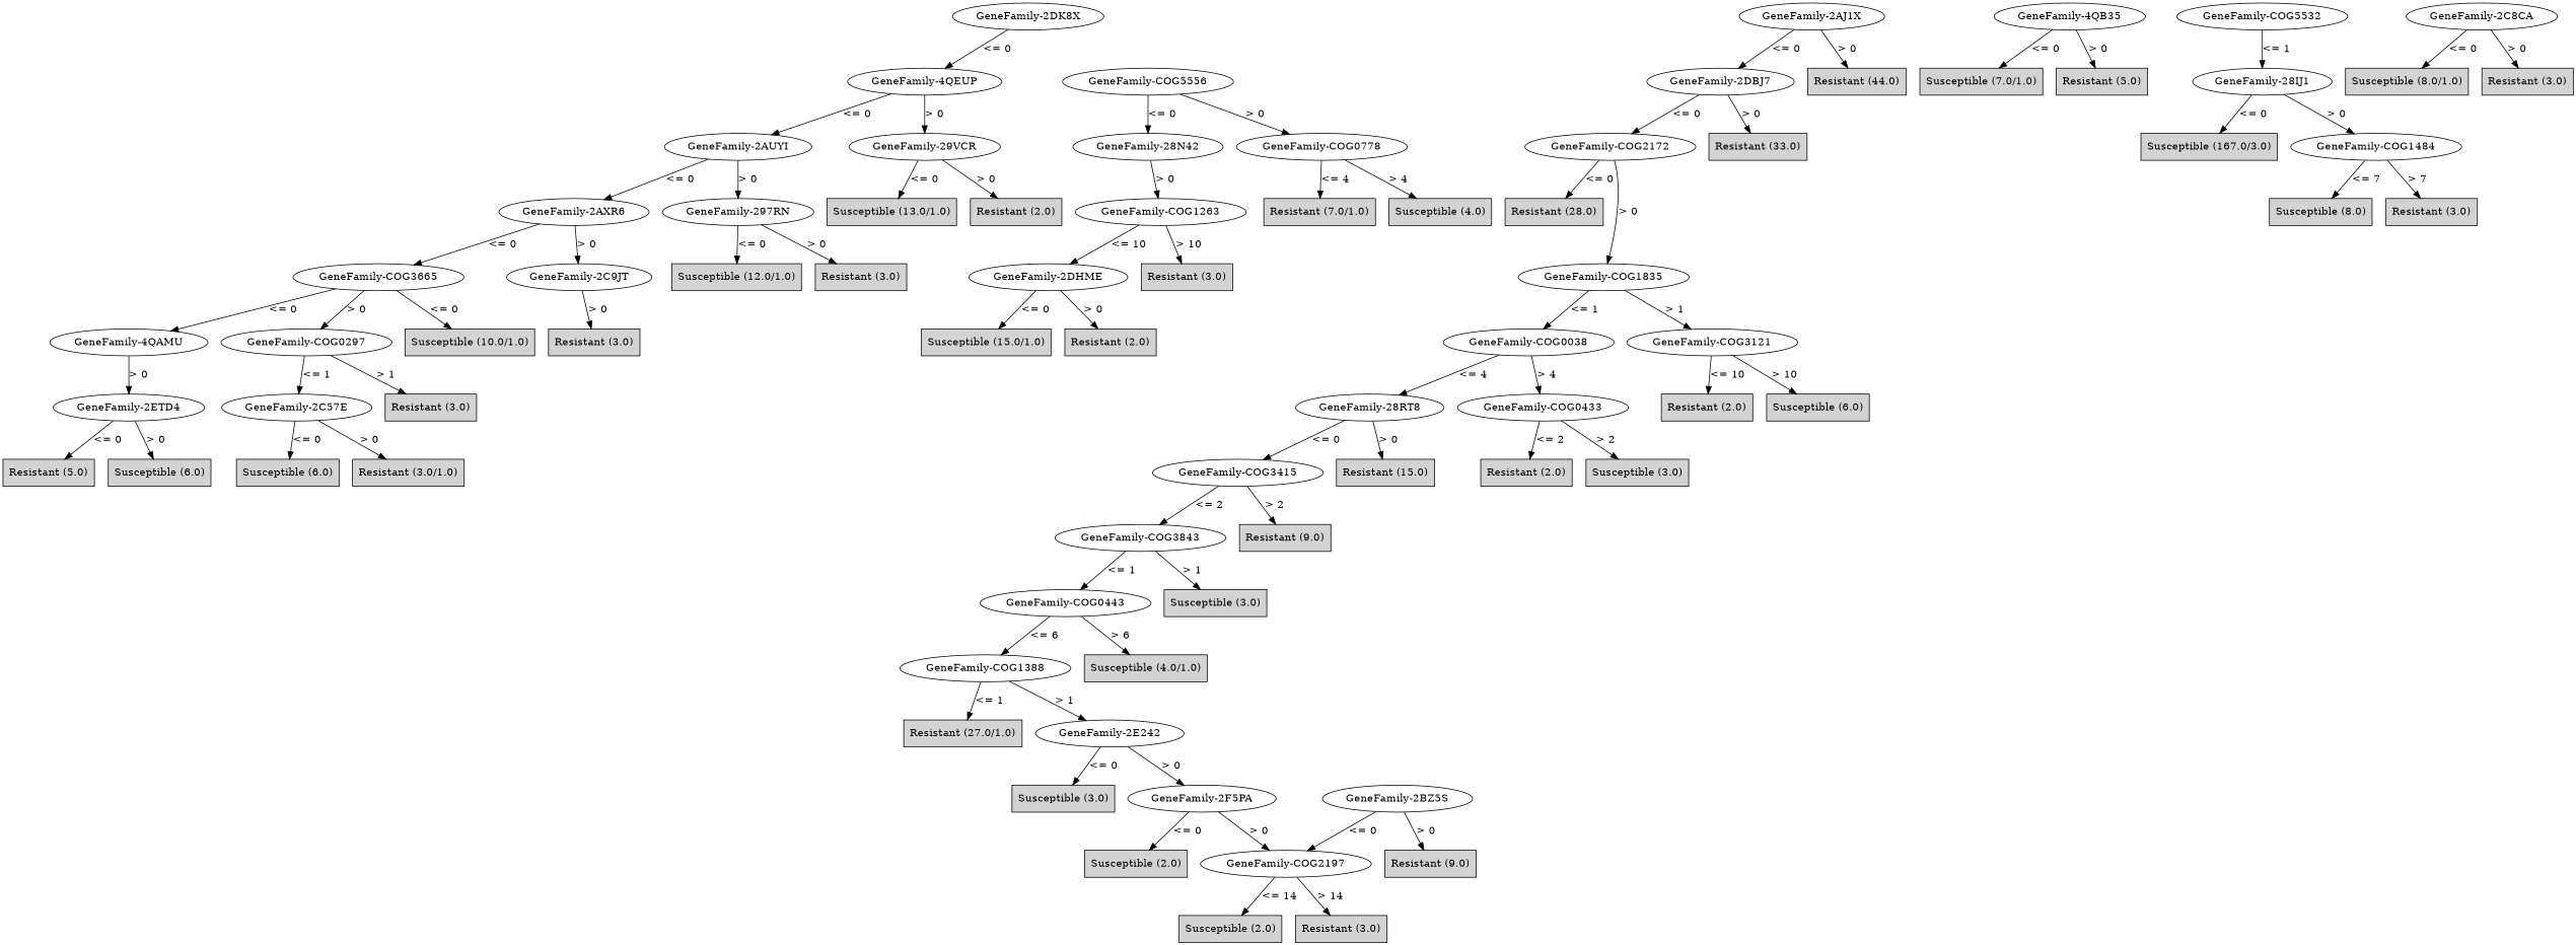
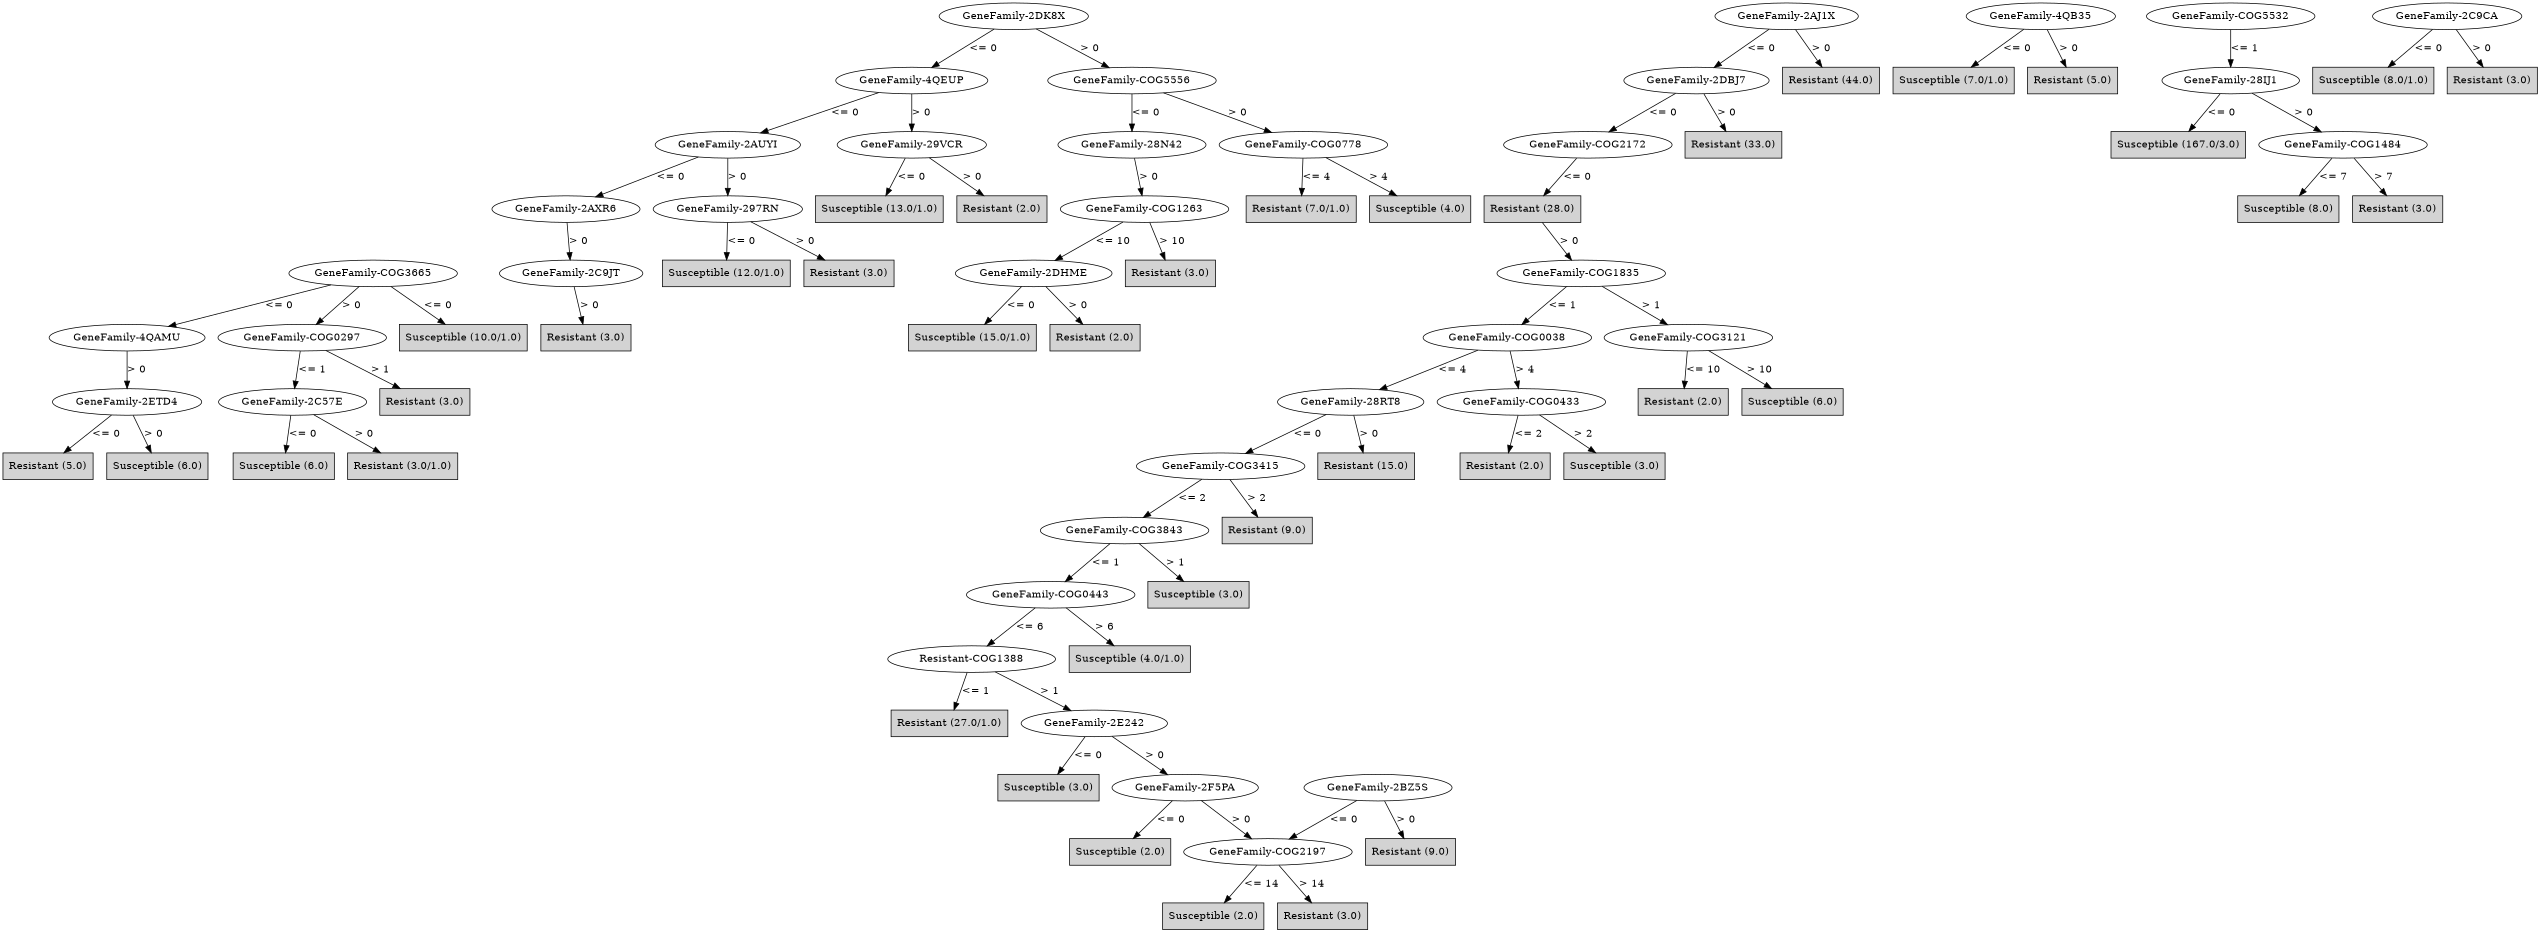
  digraph {
    node [shape=box style=filled]
    n1 [label="GeneFamily-2DK8X" shape="" style=""]
    n2 [label="GeneFamily-4QEUP" shape="" style=""]
    n3 [label="GeneFamily-COG5556" shape="" style=""]
    n4 [label="GeneFamily-2AUYI" shape="" style=""]
    n5 [label="GeneFamily-29VCR" shape="" style=""]
    n6 [label="GeneFamily-28N42" shape="" style=""]
    n7 [label="GeneFamily-COG0778" shape="" style=""]
    n8 [label="GeneFamily-2AXR6" shape="" style=""]
    n9 [label="GeneFamily-297RN" shape="" style=""]
    n10 [label="Susceptible (13.0/1.0)"]
    n11 [label="Resistant (2.0)"]
    n12 [label="GeneFamily-COG3665" shape="" style=""]
    n13 [label="GeneFamily-2C9JT" shape="" style=""]
    n14 [label="Susceptible (12.0/1.0)"]
    n15 [label="Resistant (3.0)"]
    n16 [label="GeneFamily-4QAMU" shape="" style=""]
    n17 [label="GeneFamily-COG0297" shape="" style=""]
    n18 [label="Susceptible (10.0/1.0)"]
    n19 [label="Resistant (3.0)"]
    n20 [label="GeneFamily-2ETD4" shape="" style=""]
    n21 [label="GeneFamily-2C57E" shape="" style=""]
    n22 [label="Resistant (3.0)"]
    n23 [label="Resistant (5.0)"]
    n24 [label="Susceptible (6.0)"]
    n25 [label="GeneFamily-2AJ1X" shape="" style=""]
    n26 [label="GeneFamily-2DBJ7" shape="" style=""]
    n27 [label="Resistant (44.0)"]
    n28 [label="GeneFamily-4QB35" shape="" style=""]
    n29 [label="Susceptible (7.0/1.0)"]
    n30 [label="Resistant (5.0)"]
    n31 [label="GeneFamily-COG2172" shape="" style=""]
    n32 [label="Resistant (33.0)"]
    n33 [label="Resistant (28.0)"]
    n34 [label="GeneFamily-COG1835" shape="" style=""]
    n35 [label="GeneFamily-COG0038" shape="" style=""]
    n36 [label="GeneFamily-COG3121" shape="" style=""]
    n37 [label="GeneFamily-28RT8" shape="" style=""]
    n38 [label="GeneFamily-COG0433" shape="" style=""]
    n39 [label="Resistant (2.0)"]
    n40 [label="Susceptible (6.0)"]
    n41 [label="GeneFamily-COG3415" shape="" style=""]
    n42 [label="Resistant (15.0)"]
    n43 [label="Resistant (2.0)"]
    n44 [label="Susceptible (3.0)"]
    n45 [label="GeneFamily-COG3843" shape="" style=""]
    n46 [label="Resistant (9.0)"]
    n47 [label="GeneFamily-COG0443" shape="" style=""]
    n48 [label="Susceptible (3.0)"]
-   n49 [label="GeneFamily-COG1388" shape="" style=""]
+   n49 [label="Resistant-COG1388" shape="" style=""]
    n50 [label="Susceptible (4.0/1.0)"]
    n51 [label="Resistant (27.0/1.0)"]
    n52 [label="GeneFamily-2E242" shape="" style=""]
    n53 [label="Susceptible (3.0)"]
    n54 [label="GeneFamily-2F5PA" shape="" style=""]
    n55 [label="Susceptible (2.0)"]
    n56 [label="GeneFamily-COG2197" shape="" style=""]
    n57 [label="GeneFamily-2BZ5S" shape="" style=""]
    n58 [label="Resistant (9.0)"]
    n59 [label="Susceptible (2.0)"]
    n60 [label="Resistant (3.0)"]
    n61 [label="Susceptible (6.0)"]
    n62 [label="Resistant (3.0/1.0)"]
    n63 [label="GeneFamily-COG1263" shape="" style=""]
    n64 [label="Resistant (7.0/1.0)"]
    n65 [label="Susceptible (4.0)"]
    n66 [label="GeneFamily-COG5532" shape="" style=""]
    n67 [label="GeneFamily-28IJ1" shape="" style=""]
    n68 [label="GeneFamily-2DHME" shape="" style=""]
    n69 [label="Resistant (3.0)"]
    n70 [label="Susceptible (167.0/3.0)"]
    n71 [label="GeneFamily-COG1484" shape="" style=""]
-   n72 [label="GeneFamily-2C8CA" shape="" style=""]
+   n72 [label="GeneFamily-2C9CA" shape="" style=""]
    n73 [label="Susceptible (8.0/1.0)"]
    n74 [label="Resistant (3.0)"]
    n75 [label="Susceptible (8.0)"]
    n76 [label="Resistant (3.0)"]
    n77 [label="Susceptible (15.0/1.0)"]
    n78 [label="Resistant (2.0)"]
    n1 -> n2 [label="<= 0"]
+   n1 -> n3 [label="> 0"]
    n2 -> n4 [label="<= 0"]
    n2 -> n5 [label="> 0"]
    n3 -> n6 [label="<= 0"]
    n3 -> n7 [label="> 0"]
    n4 -> n8 [label="<= 0"]
    n4 -> n9 [label="> 0"]
    n5 -> n10 [label="<= 0"]
    n5 -> n11 [label="> 0"]
    n6 -> n63 [label="> 0"]
    n7 -> n64 [label="<= 4"]
    n7 -> n65 [label="> 4"]
-   n8 -> n12 [label="<= 0"]
    n8 -> n13 [label="> 0"]
    n9 -> n14 [label="<= 0"]
    n9 -> n15 [label="> 0"]
    n12 -> n16 [label="<= 0"]
    n12 -> n17 [label="> 0"]
    n12 -> n18 [label="<= 0"]
    n13 -> n19 [label="> 0"]
    n16 -> n20 [label="> 0"]
    n17 -> n21 [label="<= 1"]
    n17 -> n22 [label="> 1"]
    n20 -> n23 [label="<= 0"]
    n20 -> n24 [label="> 0"]
    n21 -> n61 [label="<= 0"]
    n21 -> n62 [label="> 0"]
    n25 -> n26 [label="<= 0"]
    n25 -> n27 [label="> 0"]
    n26 -> n31 [label="<= 0"]
    n26 -> n32 [label="> 0"]
    n28 -> n29 [label="<= 0"]
    n28 -> n30 [label="> 0"]
    n31 -> n33 [label="<= 0"]
-   n31 -> n34 [label="> 0"]
+   n33 -> n34 [label="> 0"]
    n34 -> n35 [label="<= 1"]
    n34 -> n36 [label="> 1"]
    n35 -> n37 [label="<= 4"]
    n35 -> n38 [label="> 4"]
    n36 -> n39 [label="<= 10"]
    n36 -> n40 [label="> 10"]
    n37 -> n41 [label="<= 0"]
    n37 -> n42 [label="> 0"]
    n38 -> n43 [label="<= 2"]
    n38 -> n44 [label="> 2"]
    n41 -> n45 [label="<= 2"]
    n41 -> n46 [label="> 2"]
    n45 -> n47 [label="<= 1"]
    n45 -> n48 [label="> 1"]
    n47 -> n49 [label="<= 6"]
    n47 -> n50 [label="> 6"]
    n49 -> n51 [label="<= 1"]
    n49 -> n52 [label="> 1"]
    n52 -> n53 [label="<= 0"]
    n52 -> n54 [label="> 0"]
    n54 -> n55 [label="<= 0"]
    n54 -> n56 [label="> 0"]
    n56 -> n59 [label="<= 14"]
    n56 -> n60 [label="> 14"]
    n57 -> n56 [label="<= 0"]
    n57 -> n58 [label="> 0"]
    n63 -> n68 [label="<= 10"]
    n63 -> n69 [label="> 10"]
    n66 -> n67 [label="<= 1"]
    n67 -> n70 [label="<= 0"]
    n67 -> n71 [label="> 0"]
    n68 -> n77 [label="<= 0"]
    n68 -> n78 [label="> 0"]
    n71 -> n75 [label="<= 7"]
    n71 -> n76 [label="> 7"]
    n72 -> n73 [label="<= 0"]
    n72 -> n74 [label="> 0"]
  }
